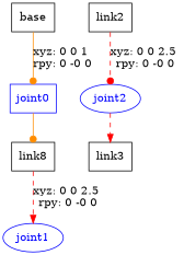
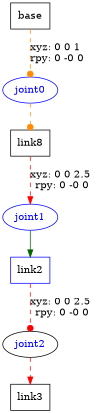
  digraph {
    node [shape=box]
    edge [arrowhead=dot color=red style=dashed]
    n1 [label=base]
-   joint0 [color=blue fontcolor=blue]
+   joint0 [color=blue fontcolor=blue shape=ellipse]
    n3 [label=link8]
    joint1 [color=blue fontcolor=blue shape=ellipse]
-   n5 [label=link2]
-   joint2 [color=blue fontcolor=blue shape=ellipse]
+   n5 [label=link2 color=blue]
+   joint2 [color=black fontcolor=blue shape=ellipse]
    n7 [label=link3]
-   n1 -> joint0 [color=darkorange label="xyz: 0 0 1 \nrpy: 0 -0 0" style=solid]
-   joint0 -> n3 [color=darkorange style=solid]
+   n1 -> joint0 [color=darkorange label="xyz: 0 0 1 \nrpy: 0 -0 0"]
+   joint0 -> n3 [color=darkorange]
    n3 -> joint1 [arrowhead=normal label="xyz: 0 0 2.5 \nrpy: 0 -0 0"]
+   joint1 -> n5 [arrowhead=normal color=darkgreen style=solid]
    n5 -> joint2 [label="xyz: 0 0 2.5 \nrpy: 0 -0 0"]
    joint2 -> n7 [arrowhead=normal]
  }
